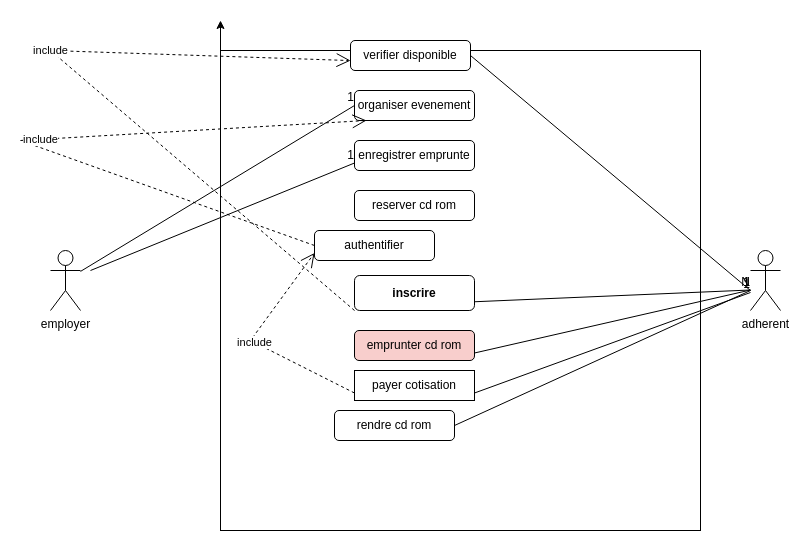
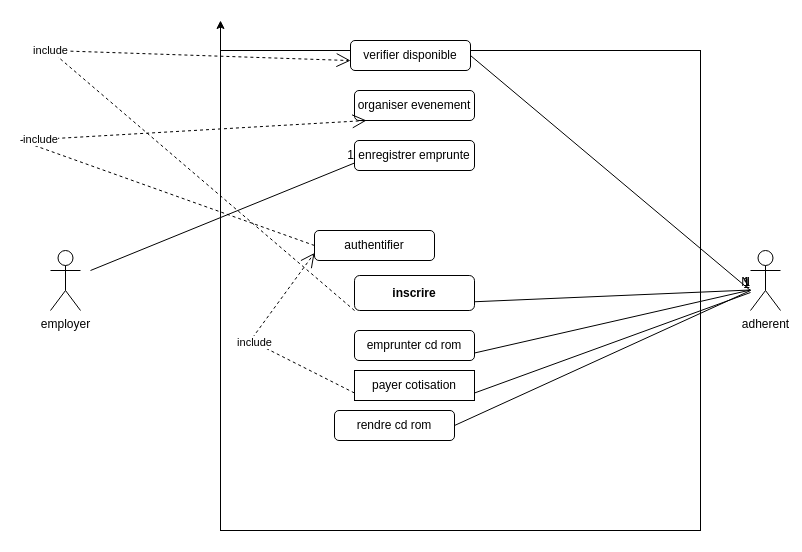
  <mxCell id="0" />
  <mxCell id="1" parent="0" />
  <mxCell id="2" style="edgeStyle=orthogonalEdgeStyle;rounded=0;orthogonalLoop=1;jettySize=auto;html=1;exitX=0;exitY=0;exitDx=0;exitDy=0;" edge="1" parent="1" source="3"><mxGeometry relative="1" as="geometry"><mxPoint x="220" y="20" as="targetPoint" /><Array as="points"><mxPoint x="220" y="100" /><mxPoint x="220" y="100" /></Array></mxGeometry></mxCell>
  <mxCell id="3" value="" style="whiteSpace=wrap;html=1;aspect=fixed;" vertex="1" parent="1"><mxGeometry x="220" y="50" width="480" height="480" as="geometry" /></mxCell>
  <mxCell id="4" value="verifier disponible" style="rounded=1;whiteSpace=wrap;html=1;" vertex="1" parent="1"><mxGeometry x="350" y="40" width="120" height="30" as="geometry" /></mxCell>
  <mxCell id="5" value="organiser evenement" style="rounded=1;whiteSpace=wrap;html=1;" vertex="1" parent="1"><mxGeometry x="354" y="90" width="120" height="30" as="geometry" /></mxCell>
  <mxCell id="6" value="enregistrer emprunte" style="rounded=1;whiteSpace=wrap;html=1;" vertex="1" parent="1"><mxGeometry x="354" y="140" width="120" height="30" as="geometry" /></mxCell>
- <mxCell id="7" value="emprunter cd rom" style="rounded=1;whiteSpace=wrap;html=1;fillColor=#f8cecc;" vertex="1" parent="1"><mxGeometry x="354" y="330" width="120" height="30" as="geometry" /></mxCell>
+ <mxCell id="7" value="emprunter cd rom" style="rounded=1;whiteSpace=wrap;html=1;" vertex="1" parent="1"><mxGeometry x="354" y="330" width="120" height="30" as="geometry" /></mxCell>
  <mxCell id="8" value="authentifier" style="rounded=1;whiteSpace=wrap;html=1;" vertex="1" parent="1"><mxGeometry x="314" y="230" width="120" height="30" as="geometry" /></mxCell>
  <mxCell id="9" value="inscrire" style="rounded=1;whiteSpace=wrap;html=1;fontStyle=1" vertex="1" parent="1"><mxGeometry x="354" y="275" width="120" height="35" as="geometry" /></mxCell>
- <mxCell id="10" value="reserver cd rom" style="rounded=1;whiteSpace=wrap;html=1;" vertex="1" parent="1"><mxGeometry x="354" y="190" width="120" height="30" as="geometry" /></mxCell>
  <mxCell id="11" value="payer cotisation" style="whiteSpace=wrap;html=1;rounded=0;" vertex="1" parent="1"><mxGeometry x="354" y="370" width="120" height="30" as="geometry" /></mxCell>
  <mxCell id="12" value="rendre cd rom" style="rounded=1;whiteSpace=wrap;html=1;" vertex="1" parent="1"><mxGeometry x="334" y="410" width="120" height="30" as="geometry" /></mxCell>
  <mxCell id="13" value="adherent" style="shape=umlActor;verticalLabelPosition=bottom;verticalAlign=top;html=1;outlineConnect=0;" vertex="1" parent="1"><mxGeometry x="750" y="250" width="30" height="60" as="geometry" /></mxCell>
  <mxCell id="14" value="employer" style="shape=umlActor;verticalLabelPosition=bottom;verticalAlign=top;html=1;outlineConnect=0;" vertex="1" parent="1"><mxGeometry x="50" y="250" width="30" height="60" as="geometry" /></mxCell>
- <mxCell id="15" value="" style="endArrow=none;html=1;rounded=0;entryX=0;entryY=0.5;entryDx=0;entryDy=0;" edge="1" parent="1" source="14" target="5"><mxGeometry relative="1" as="geometry"><mxPoint x="130" y="294.5" as="sourcePoint" /><mxPoint x="290" y="294.5" as="targetPoint" /></mxGeometry></mxCell>
- <mxCell id="16" value="1" style="resizable=0;html=1;align=right;verticalAlign=bottom;" connectable="0" vertex="1" parent="15"><mxGeometry x="1" relative="1" as="geometry" /></mxCell>
  <mxCell id="17" value="" style="endArrow=none;html=1;rounded=0;entryX=0;entryY=0.75;entryDx=0;entryDy=0;" edge="1" parent="1" target="6"><mxGeometry relative="1" as="geometry"><mxPoint x="90" y="270" as="sourcePoint" /><mxPoint x="310" y="260" as="targetPoint" /></mxGeometry></mxCell>
  <mxCell id="18" value="1" style="resizable=0;html=1;align=right;verticalAlign=bottom;" connectable="0" vertex="1" parent="17"><mxGeometry x="1" relative="1" as="geometry" /></mxCell>
  <mxCell id="19" value="" style="endArrow=none;html=1;rounded=0;exitX=1;exitY=0.5;exitDx=0;exitDy=0;" edge="1" parent="1" source="12"><mxGeometry relative="1" as="geometry"><mxPoint x="590" y="290" as="sourcePoint" /><mxPoint x="750" y="290" as="targetPoint" /></mxGeometry></mxCell>
  <mxCell id="20" value="N" style="resizable=0;html=1;align=right;verticalAlign=bottom;" connectable="0" vertex="1" parent="19"><mxGeometry x="1" relative="1" as="geometry" /></mxCell>
  <mxCell id="21" value="" style="endArrow=none;html=1;rounded=0;exitX=1;exitY=0.5;exitDx=0;exitDy=0;" edge="1" parent="1" source="4"><mxGeometry relative="1" as="geometry"><mxPoint x="510" y="279.5" as="sourcePoint" /><mxPoint x="750" y="290" as="targetPoint" /></mxGeometry></mxCell>
  <mxCell id="22" value="" style="endArrow=none;html=1;rounded=0;exitX=1;exitY=0.75;exitDx=0;exitDy=0;" edge="1" parent="1" source="9"><mxGeometry relative="1" as="geometry"><mxPoint x="590" y="289.5" as="sourcePoint" /><mxPoint x="750" y="289.5" as="targetPoint" /></mxGeometry></mxCell>
  <mxCell id="23" value="1" style="resizable=0;html=1;align=right;verticalAlign=bottom;" connectable="0" vertex="1" parent="22"><mxGeometry x="1" relative="1" as="geometry" /></mxCell>
  <mxCell id="24" value="" style="endArrow=none;html=1;rounded=0;exitX=1;exitY=0.75;exitDx=0;exitDy=0;" edge="1" parent="1" source="11"><mxGeometry relative="1" as="geometry"><mxPoint x="590" y="292" as="sourcePoint" /><mxPoint x="750" y="292" as="targetPoint" /></mxGeometry></mxCell>
  <mxCell id="25" value="1" style="resizable=0;html=1;align=right;verticalAlign=bottom;" connectable="0" vertex="1" parent="24"><mxGeometry x="1" relative="1" as="geometry" /></mxCell>
  <mxCell id="26" value="" style="endArrow=none;html=1;rounded=0;exitX=1;exitY=0.75;exitDx=0;exitDy=0;" edge="1" parent="1" source="7"><mxGeometry relative="1" as="geometry"><mxPoint x="590" y="289.5" as="sourcePoint" /><mxPoint x="750" y="289.5" as="targetPoint" /></mxGeometry></mxCell>
  <mxCell id="27" value="1" style="resizable=0;html=1;align=right;verticalAlign=bottom;" connectable="0" vertex="1" parent="26"><mxGeometry x="1" relative="1" as="geometry" /></mxCell>
  <mxCell id="28" value="include&lt;br&gt;" style="endArrow=open;endSize=12;dashed=1;html=1;rounded=0;entryX=0;entryY=0.75;entryDx=0;entryDy=0;exitX=0;exitY=0.75;exitDx=0;exitDy=0;" edge="1" parent="1" source="11" target="8"><mxGeometry width="160" relative="1" as="geometry"><mxPoint x="210" y="330" as="sourcePoint" /><mxPoint x="370" y="330" as="targetPoint" /><Array as="points"><mxPoint x="250" y="340" /></Array></mxGeometry></mxCell>
  <mxCell id="29" value="include" style="endArrow=open;endSize=12;dashed=1;html=1;rounded=0;entryX=0.271;entryY=0.021;entryDx=0;entryDy=0;entryPerimeter=0;exitX=0;exitY=1;exitDx=0;exitDy=0;" edge="1" parent="1" source="9" target="3"><mxGeometry x="0.142" width="160" relative="1" as="geometry"><mxPoint x="20" y="380" as="sourcePoint" /><mxPoint x="180" y="380" as="targetPoint" /><Array as="points"><mxPoint x="50" y="50" /></Array><mxPoint as="offset" /></mxGeometry></mxCell>
  <mxCell id="30" value="include&lt;br&gt;" style="endArrow=open;endSize=12;dashed=1;html=1;rounded=0;entryX=0.1;entryY=1;entryDx=0;entryDy=0;entryPerimeter=0;exitX=0;exitY=0.5;exitDx=0;exitDy=0;" edge="1" parent="1" source="8" target="5"><mxGeometry x="0.009" width="160" relative="1" as="geometry"><mxPoint x="70" y="384.5" as="sourcePoint" /><mxPoint x="230" y="384.5" as="targetPoint" /><Array as="points"><mxPoint x="20" y="140" /></Array><mxPoint as="offset" /></mxGeometry></mxCell>
